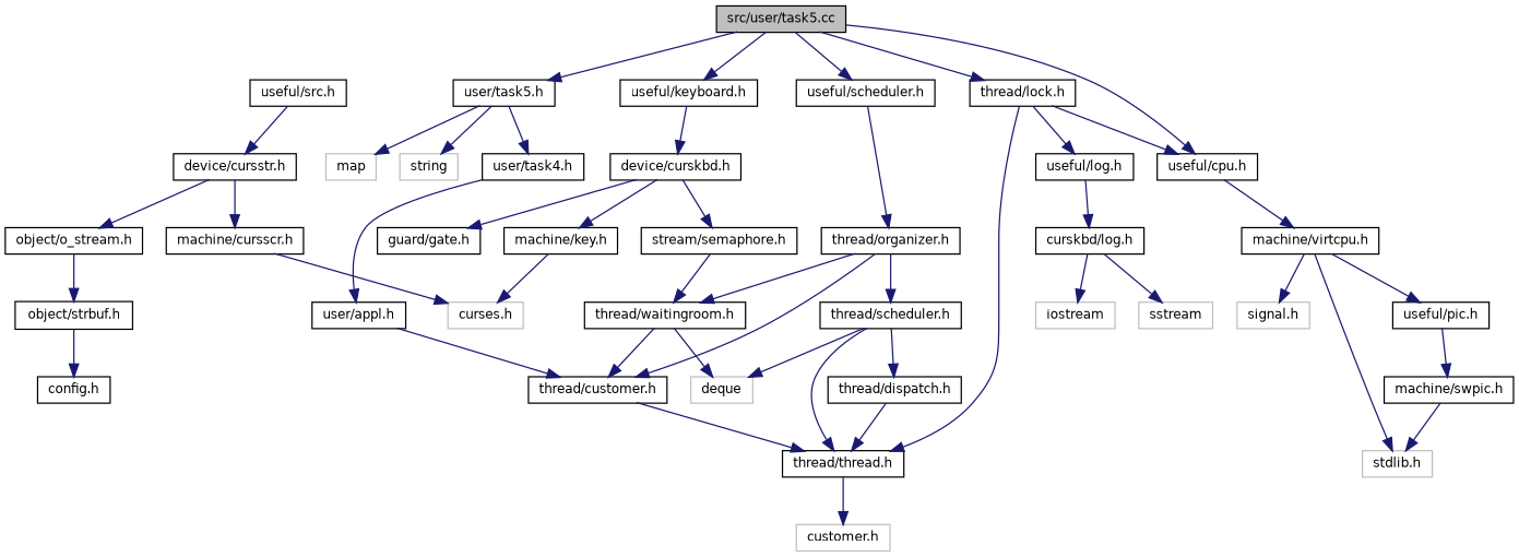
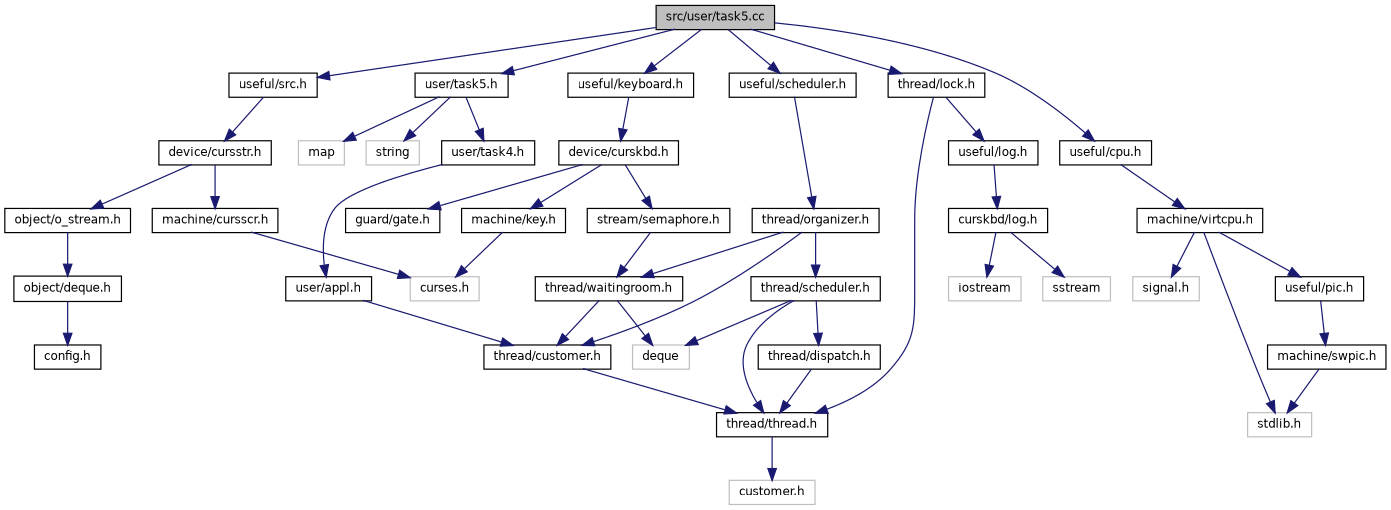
  digraph {
    node [color=black fontname=Helvetica fontsize=10 shape=record]
    edge [color=midnightblue fontname=Helvetica fontsize=10 labelfontname=Helvetica labelfontsize=10 style=solid]
    n1 [fillcolor=grey75 fontcolor=black height=0.2 label="src/user/task5.cc" style=filled width=0.4]
    n2 [height=0.2 label="user/task5.h" width=0.4]
    n3 [height=0.2 label="useful/keyboard.h" width=0.4]
    n4 [height=0.2 label="useful/src.h" width=0.4]
    n5 [height=0.2 label="useful/scheduler.h" width=0.4]
    n6 [height=0.2 label="thread/lock.h" width=0.4]
    n7 [height=0.2 label="useful/cpu.h" width=0.4]
    n8 [height=0.2 label="user/task4.h" width=0.4]
    n9 [color=grey75 height=0.2 label=map width=0.4]
    n10 [color=grey75 height=0.2 label=string width=0.4]
    n11 [height=0.2 label="device/curskbd.h" width=0.4]
    n12 [height=0.2 label="device/cursstr.h" width=0.4]
    n13 [height=0.2 label="thread/organizer.h" width=0.4]
    n14 [height=0.2 label="thread/thread.h" width=0.4]
    n15 [height=0.2 label="useful/log.h" width=0.4]
    n16 [height=0.2 label="machine/virtcpu.h" width=0.4]
    n17 [height=0.2 label="user/appl.h" width=0.4]
    n18 [height=0.2 label="thread/customer.h" width=0.4]
    n19 [color=grey75 height=0.2 label="customer.h" width=0.4]
    n20 [height=0.2 label="guard/gate.h" width=0.4]
    n21 [height=0.2 label="machine/key.h" width=0.4]
    n22 [height=0.2 label="stream/semaphore.h" width=0.4]
    n23 [color=grey75 height=0.2 label="curses.h" width=0.4]
    n24 [height=0.2 label="thread/waitingroom.h" width=0.4]
    n25 [color=grey75 height=0.2 label=deque width=0.4]
    n26 [height=0.2 label="object/o_stream.h" width=0.4]
    n27 [height=0.2 label="machine/cursscr.h" width=0.4]
-   n28 [height=0.2 label="object/strbuf.h" width=0.4]
+   n28 [height=0.2 label="object/deque.h" width=0.4]
    n29 [height=0.2 label="config.h" width=0.4]
    n30 [height=0.2 label="thread/scheduler.h" width=0.4]
    n31 [height=0.2 label="thread/dispatch.h" width=0.4]
    n32 [height=0.2 label="curskbd/log.h" width=0.4]
    n33 [color=grey75 height=0.2 label="signal.h" width=0.4]
    n34 [color=grey75 height=0.2 label="stdlib.h" width=0.4]
    n35 [height=0.2 label="useful/pic.h" width=0.4]
    n36 [height=0.2 label="machine/swpic.h" width=0.4]
    n37 [color=grey75 height=0.2 label=sstream width=0.4]
    n38 [color=grey75 height=0.2 label=iostream width=0.4]
    n1 -> n2
    n1 -> n3
+   n1 -> n4
    n1 -> n5
    n1 -> n6
    n1 -> n7
    n2 -> n8
    n2 -> n9
    n2 -> n10
    n3 -> n11
    n4 -> n12
    n5 -> n13
-   n6 -> n7
    n6 -> n14
    n6 -> n15
    n7 -> n16
    n8 -> n17
    n11 -> n20
    n11 -> n21
    n11 -> n22
    n12 -> n26
    n12 -> n27
    n13 -> n18
    n13 -> n24
    n13 -> n30
    n14 -> n19
    n15 -> n32
    n16 -> n33
    n16 -> n34
    n16 -> n35
    n17 -> n18
    n18 -> n14
    n21 -> n23
    n22 -> n24
    n24 -> n18
    n24 -> n25
    n26 -> n28
    n27 -> n23
    n28 -> n29
    n30 -> n14
    n30 -> n25
    n30 -> n31
    n31 -> n14
    n32 -> n37
    n32 -> n38
    n35 -> n36
    n36 -> n34
  }
